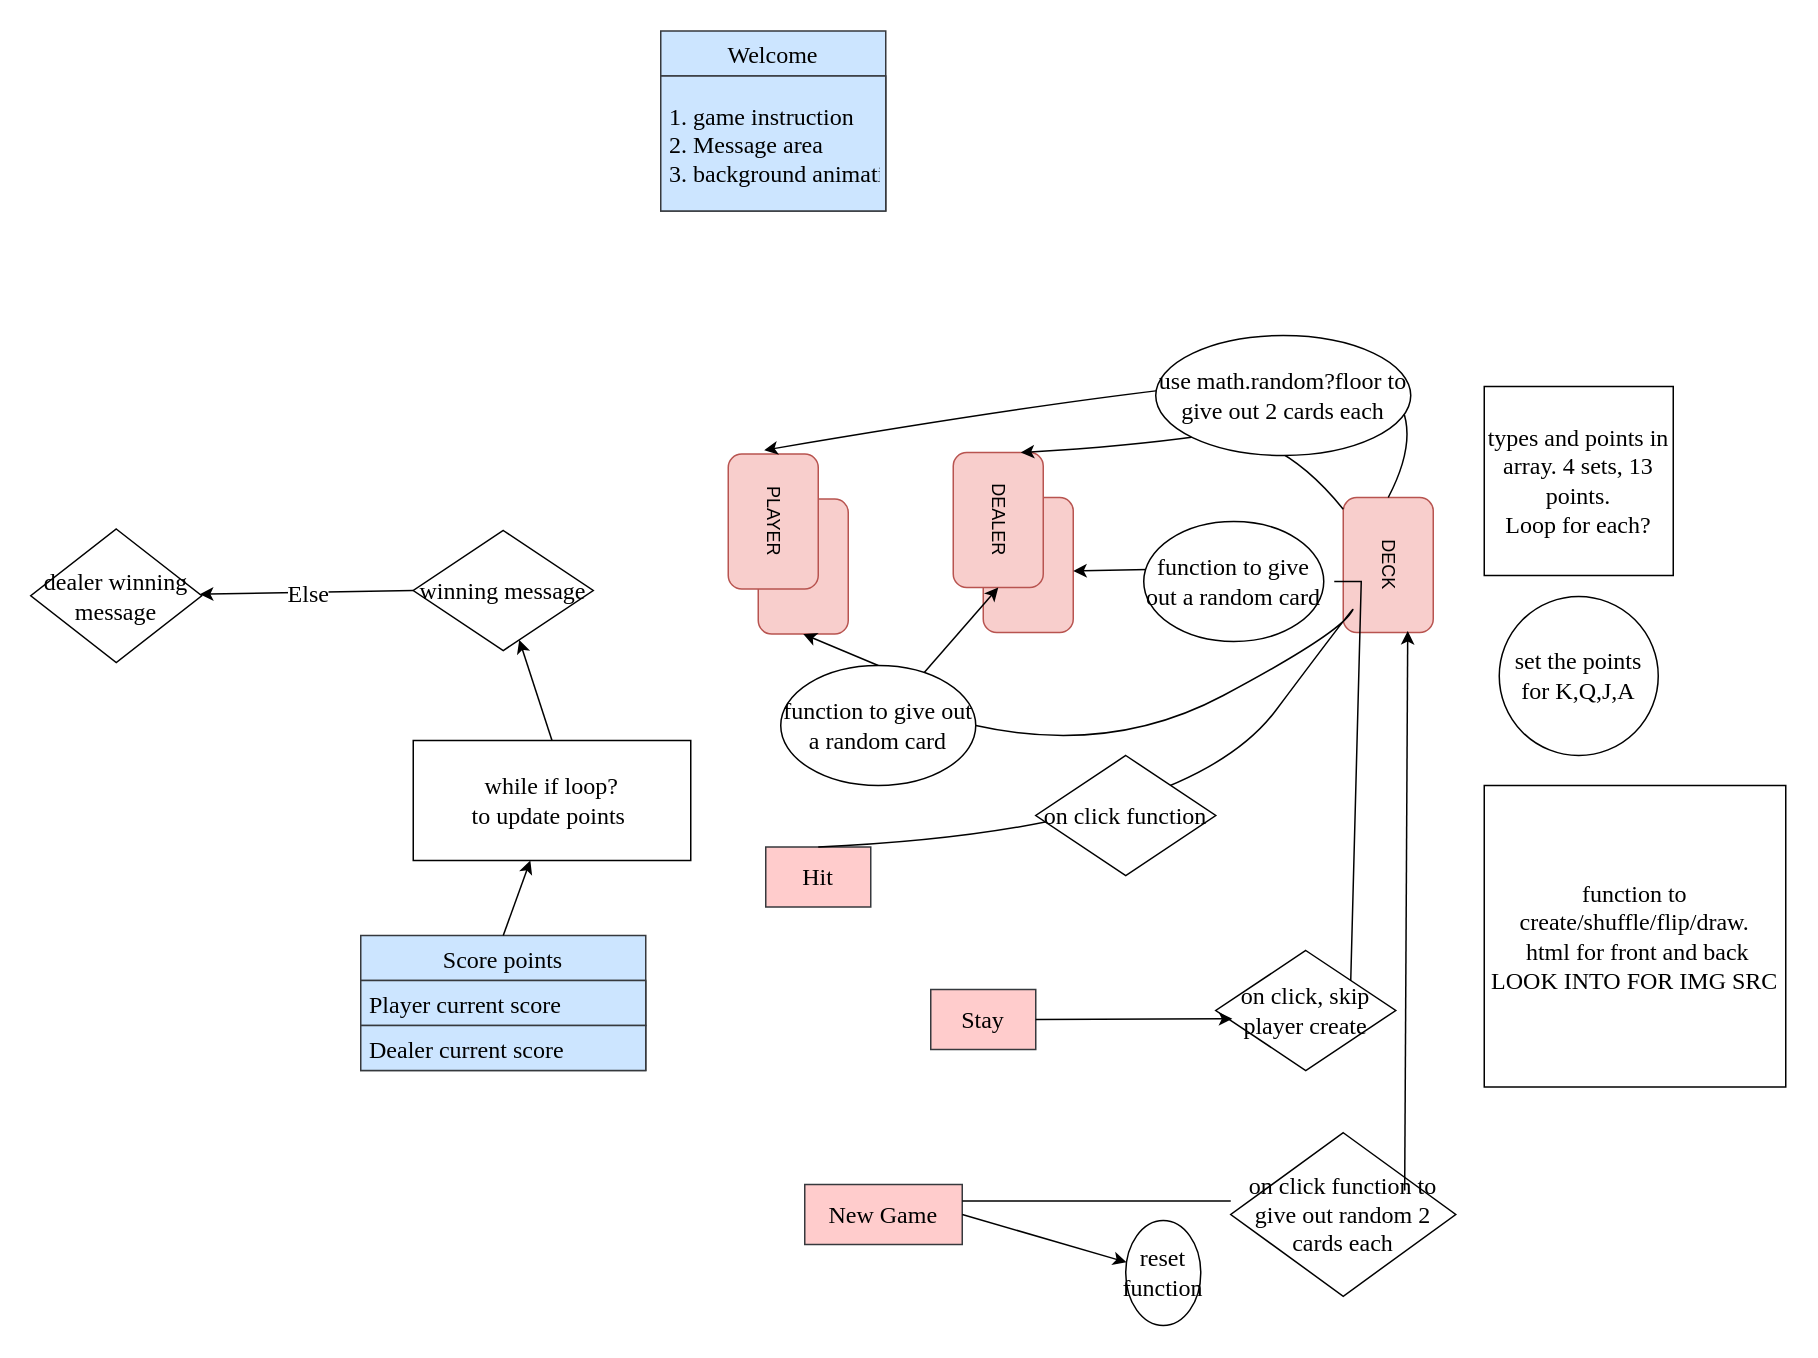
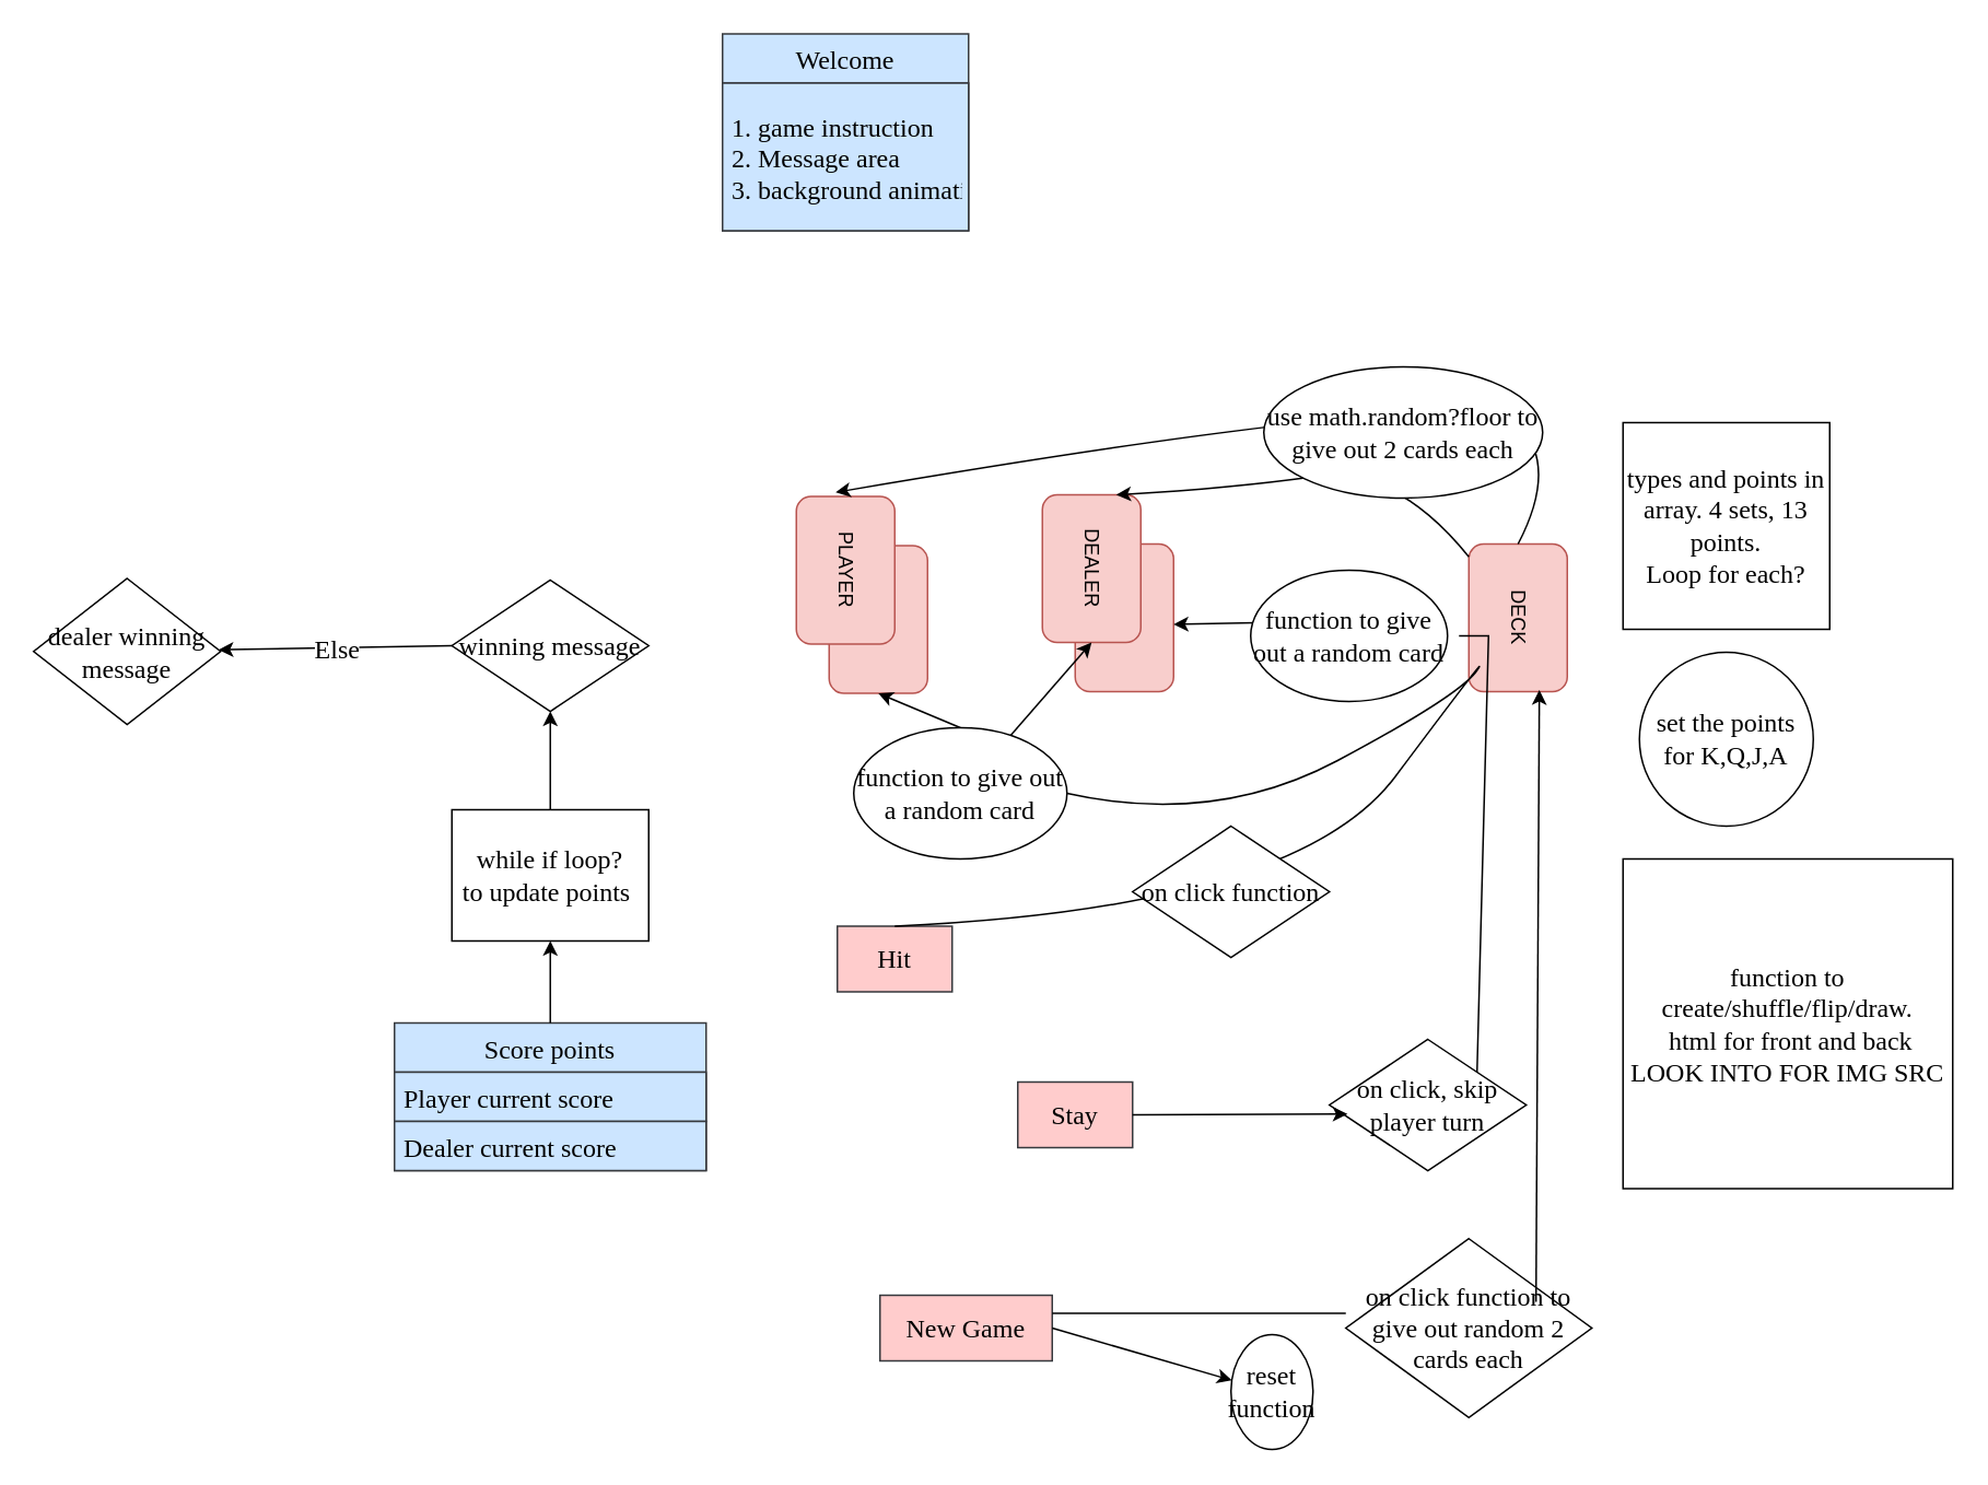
  <mxCell id="0" />
  <mxCell id="1" parent="0" />
  <mxCell id="2" value="" style="rounded=1;whiteSpace=wrap;html=1;rotation=90;fillColor=#f8cecc;strokeColor=#b85450;" parent="1" vertex="1"><mxGeometry x="490" y="347" width="90" height="60" as="geometry" /></mxCell>
  <mxCell id="3" value="PLAYER" style="rounded=1;whiteSpace=wrap;html=1;rotation=90;fillColor=#f8cecc;strokeColor=#b85450;" parent="1" vertex="1"><mxGeometry x="470" y="317" width="90" height="60" as="geometry" /></mxCell>
  <mxCell id="4" value="" style="rounded=1;whiteSpace=wrap;html=1;rotation=90;fillColor=#f8cecc;strokeColor=#b85450;" parent="1" vertex="1"><mxGeometry x="640" y="346" width="90" height="60" as="geometry" /></mxCell>
  <mxCell id="5" value="DEALER" style="rounded=1;whiteSpace=wrap;html=1;rotation=90;fillColor=#f8cecc;strokeColor=#b85450;" parent="1" vertex="1"><mxGeometry x="620" y="316" width="90" height="60" as="geometry" /></mxCell>
  <mxCell id="6" value="DECK" style="rounded=1;whiteSpace=wrap;html=1;rotation=90;fillColor=#f8cecc;strokeColor=#b85450;" parent="1" vertex="1"><mxGeometry x="880" y="346" width="90" height="60" as="geometry" /></mxCell>
  <mxCell id="7" value="Hit" style="rounded=0;whiteSpace=wrap;html=1;fontFamily=Comic Sans MS;fontSize=16;fillColor=#ffcccc;strokeColor=#36393d;" parent="1" vertex="1"><mxGeometry x="510" y="564" width="70" height="40" as="geometry" /></mxCell>
  <mxCell id="8" value="Stay" style="rounded=0;whiteSpace=wrap;html=1;fontFamily=Comic Sans MS;fontSize=16;fillColor=#ffcccc;strokeColor=#36393d;" parent="1" vertex="1"><mxGeometry x="620" y="659" width="70" height="40" as="geometry" /></mxCell>
  <mxCell id="9" value="New Game" style="rounded=0;whiteSpace=wrap;html=1;fontFamily=Comic Sans MS;fontSize=16;fillColor=#ffcccc;strokeColor=#36393d;" parent="1" vertex="1"><mxGeometry x="536" y="789" width="105" height="40" as="geometry" /></mxCell>
  <mxCell id="10" value="types and points in array. 4 sets, 13 points.&lt;br&gt;Loop for each?" style="whiteSpace=wrap;html=1;aspect=fixed;fontFamily=Comic Sans MS;fontSize=16;" parent="1" vertex="1"><mxGeometry x="989" y="257" width="126" height="126" as="geometry" /></mxCell>
  <mxCell id="11" value="on click function to give out random 2 cards each" style="rhombus;whiteSpace=wrap;html=1;fontFamily=Comic Sans MS;fontSize=16;fontColor=default;align=center;strokeColor=default;fillColor=default;" parent="1" vertex="1"><mxGeometry x="820" y="754.5" width="150" height="109" as="geometry" /></mxCell>
  <mxCell id="12" value="" style="endArrow=none;html=1;rounded=0;fontFamily=Comic Sans MS;fontSize=16;exitX=1;exitY=0.5;exitDx=0;exitDy=0;" parent="1" edge="1"><mxGeometry width="50" height="50" relative="1" as="geometry"><mxPoint x="641" y="800" as="sourcePoint" /><mxPoint x="820" y="800" as="targetPoint" /><Array as="points" /></mxGeometry></mxCell>
  <mxCell id="13" value="" style="endArrow=classic;html=1;rounded=0;fontFamily=Comic Sans MS;fontSize=16;entryX=0.989;entryY=0.617;entryDx=0;entryDy=0;entryPerimeter=0;exitX=0.773;exitY=0.353;exitDx=0;exitDy=0;exitPerimeter=0;" parent="1" source="11" edge="1"><mxGeometry width="50" height="50" relative="1" as="geometry"><mxPoint x="937.95" y="755.372" as="sourcePoint" /><mxPoint x="937.98" y="420.01" as="targetPoint" /></mxGeometry></mxCell>
  <mxCell id="14" value="" style="curved=1;endArrow=classic;html=1;rounded=0;fontFamily=Comic Sans MS;fontSize=16;exitX=0;exitY=0.5;exitDx=0;exitDy=0;entryX=-0.028;entryY=0.6;entryDx=0;entryDy=0;entryPerimeter=0;" parent="1" source="6" target="3" edge="1"><mxGeometry width="50" height="50" relative="1" as="geometry"><mxPoint x="900" y="283" as="sourcePoint" /><mxPoint x="950" y="233" as="targetPoint" /><Array as="points"><mxPoint x="950" y="283" /><mxPoint x="900" y="233" /></Array></mxGeometry></mxCell>
  <mxCell id="15" value="" style="curved=1;endArrow=classic;html=1;rounded=0;fontFamily=Comic Sans MS;fontSize=16;entryX=0;entryY=0.25;entryDx=0;entryDy=0;" parent="1" source="6" target="5" edge="1"><mxGeometry width="50" height="50" relative="1" as="geometry"><mxPoint x="930" y="333" as="sourcePoint" /><mxPoint x="800" y="297" as="targetPoint" /><Array as="points"><mxPoint x="850" y="283" /><mxPoint x="750" y="297" /></Array></mxGeometry></mxCell>
- <mxCell id="16" value="on click, skip player create" style="rhombus;whiteSpace=wrap;html=1;fontFamily=Comic Sans MS;fontSize=16;fontColor=default;align=center;strokeColor=default;fillColor=default;" parent="1" vertex="1"><mxGeometry x="810" y="633" width="120" height="80" as="geometry" /></mxCell>
+ <mxCell id="16" value="on click, skip player turn" style="rhombus;whiteSpace=wrap;html=1;fontFamily=Comic Sans MS;fontSize=16;fontColor=default;align=center;strokeColor=default;fillColor=default;" parent="1" vertex="1"><mxGeometry x="810" y="633" width="120" height="80" as="geometry" /></mxCell>
  <mxCell id="17" value="use math.random?floor to give out 2 cards each" style="ellipse;whiteSpace=wrap;html=1;fontFamily=Comic Sans MS;fontSize=16;" parent="1" vertex="1"><mxGeometry x="770" y="223" width="170" height="80" as="geometry" /></mxCell>
  <mxCell id="18" value="" style="endArrow=classic;html=1;rounded=0;fontFamily=Comic Sans MS;fontSize=16;exitX=1;exitY=0.5;exitDx=0;exitDy=0;entryX=0.092;entryY=0.569;entryDx=0;entryDy=0;entryPerimeter=0;" parent="1" source="8" target="16" edge="1"><mxGeometry width="50" height="50" relative="1" as="geometry"><mxPoint x="690" y="683" as="sourcePoint" /><mxPoint x="760" y="679" as="targetPoint" /></mxGeometry></mxCell>
  <mxCell id="19" value="" style="endArrow=classic;html=1;rounded=0;fontFamily=Comic Sans MS;fontSize=16;entryX=0.5;entryY=0;entryDx=0;entryDy=0;startArrow=none;exitX=0.025;exitY=0.4;exitDx=0;exitDy=0;exitPerimeter=0;" parent="1" source="20" edge="1"><mxGeometry width="50" height="50" relative="1" as="geometry"><mxPoint x="867.6" y="371" as="sourcePoint" /><mxPoint x="715" y="380" as="targetPoint" /><Array as="points" /></mxGeometry></mxCell>
  <mxCell id="20" value="function to give out a random card" style="ellipse;whiteSpace=wrap;html=1;fontFamily=Comic Sans MS;fontSize=16;" parent="1" vertex="1"><mxGeometry x="762" y="347" width="120" height="80" as="geometry" /></mxCell>
  <mxCell id="21" value="" style="endArrow=none;html=1;rounded=0;fontFamily=Comic Sans MS;fontSize=16;exitX=0.75;exitY=0.25;exitDx=0;exitDy=0;exitPerimeter=0;" parent="1" source="16" edge="1"><mxGeometry width="50" height="50" relative="1" as="geometry"><mxPoint x="908.6" y="653" as="sourcePoint" /><mxPoint x="889" y="387" as="targetPoint" /><Array as="points"><mxPoint x="907" y="387" /></Array></mxGeometry></mxCell>
  <mxCell id="22" value="" style="curved=1;endArrow=classic;html=1;rounded=0;fontFamily=Comic Sans MS;fontSize=16;exitX=0.5;exitY=0;exitDx=0;exitDy=0;entryX=1;entryY=0.5;entryDx=0;entryDy=0;startArrow=none;" parent="1" source="23" target="2" edge="1"><mxGeometry width="50" height="50" relative="1" as="geometry"><mxPoint x="740" y="553" as="sourcePoint" /><mxPoint x="790" y="503" as="targetPoint" /><Array as="points" /></mxGeometry></mxCell>
  <mxCell id="23" value="function to give out a random card" style="ellipse;whiteSpace=wrap;html=1;fontFamily=Comic Sans MS;fontSize=16;" parent="1" vertex="1"><mxGeometry x="520" y="443" width="130" height="80" as="geometry" /></mxCell>
  <mxCell id="24" value="" style="curved=1;endArrow=none;html=1;rounded=0;fontFamily=Comic Sans MS;fontSize=16;exitX=0.5;exitY=0;exitDx=0;exitDy=0;entryX=1;entryY=0.5;entryDx=0;entryDy=0;" parent="1" source="7" target="23" edge="1"><mxGeometry width="50" height="50" relative="1" as="geometry"><mxPoint x="545" y="659" as="sourcePoint" /><mxPoint x="535" y="422" as="targetPoint" /><Array as="points"><mxPoint x="790" y="553" /><mxPoint x="910" y="393" /><mxPoint x="890" y="423" /><mxPoint x="740" y="503" /></Array></mxGeometry></mxCell>
  <mxCell id="25" value="on click function" style="rhombus;whiteSpace=wrap;html=1;fontFamily=Comic Sans MS;fontSize=16;fontColor=default;align=center;strokeColor=default;fillColor=default;" parent="1" vertex="1"><mxGeometry x="690" y="503" width="120" height="80" as="geometry" /></mxCell>
  <mxCell id="26" value="Welcome" style="swimlane;fontStyle=0;childLayout=stackLayout;horizontal=1;startSize=30;horizontalStack=0;resizeParent=1;resizeParentMax=0;resizeLast=0;collapsible=1;marginBottom=0;fontFamily=Comic Sans MS;fontSize=16;fillColor=#cce5ff;strokeColor=#36393d;" parent="1" vertex="1"><mxGeometry x="440" y="20" width="150" height="120" as="geometry" /></mxCell>
  <mxCell id="27" value="1. game instruction&#10;2. Message area&#10;3. background animation" style="text;strokeColor=#36393d;fillColor=#cce5ff;align=left;verticalAlign=middle;spacingLeft=4;spacingRight=4;overflow=hidden;points=[[0,0.5],[1,0.5]];portConstraint=eastwest;rotatable=0;fontFamily=Comic Sans MS;fontSize=16;" parent="26" vertex="1"><mxGeometry y="30" width="150" height="90" as="geometry" /></mxCell>
- <mxCell id="28" value="while if loop?&lt;br&gt;to update points&amp;nbsp;" style="whiteSpace=wrap;html=1;aspect=fixed;fontFamily=Comic Sans MS;fontSize=16;fontColor=default;align=center;strokeColor=default;fillColor=default;" parent="1" vertex="1"><mxGeometry x="275" y="493" width="185" height="80" as="geometry" /></mxCell>
+ <mxCell id="28" value="while if loop?&lt;br&gt;to update points&amp;nbsp;" style="whiteSpace=wrap;html=1;aspect=fixed;fontFamily=Comic Sans MS;fontSize=16;fontColor=default;align=center;strokeColor=default;fillColor=default;" parent="1" vertex="1"><mxGeometry x="275" y="493" width="120" height="80" as="geometry" /></mxCell>
  <mxCell id="29" value="winning message" style="rhombus;whiteSpace=wrap;html=1;fontFamily=Comic Sans MS;fontSize=16;fontColor=default;align=center;strokeColor=default;fillColor=default;" parent="1" vertex="1"><mxGeometry x="275" y="353" width="120" height="80" as="geometry" /></mxCell>
  <mxCell id="30" value="dealer winning message" style="rhombus;whiteSpace=wrap;html=1;fontFamily=Comic Sans MS;fontSize=16;fontColor=default;align=center;strokeColor=default;fillColor=default;" parent="1" vertex="1"><mxGeometry x="20" y="352" width="114" height="89" as="geometry" /></mxCell>
  <mxCell id="31" value="" style="endArrow=classic;html=1;rounded=0;fontFamily=Comic Sans MS;fontSize=16;exitX=0;exitY=0.5;exitDx=0;exitDy=0;" parent="1" source="29" target="30" edge="1"><mxGeometry relative="1" as="geometry"><mxPoint x="200" y="203" as="sourcePoint" /><mxPoint y="203" as="targetPoint" x="300" /></mxGeometry></mxCell>
  <mxCell id="32" value="Else" style="edgeLabel;resizable=0;html=1;align=center;verticalAlign=middle;fontFamily=Comic Sans MS;fontSize=16;" parent="31" connectable="0" vertex="1"><mxGeometry relative="1" as="geometry" /></mxCell>
  <mxCell id="33" value="Score points" style="swimlane;fontStyle=0;childLayout=stackLayout;horizontal=1;startSize=30;horizontalStack=0;resizeParent=1;resizeParentMax=0;resizeLast=0;collapsible=1;marginBottom=0;fontFamily=Comic Sans MS;fontSize=16;fillColor=#cce5ff;strokeColor=#36393d;" parent="1" vertex="1"><mxGeometry x="240" y="623" width="190" height="90" as="geometry" /></mxCell>
  <mxCell id="34" value="Player current score" style="text;strokeColor=#36393d;fillColor=#cce5ff;align=left;verticalAlign=middle;spacingLeft=4;spacingRight=4;overflow=hidden;points=[[0,0.5],[1,0.5]];portConstraint=eastwest;rotatable=0;fontFamily=Comic Sans MS;fontSize=16;" parent="33" vertex="1"><mxGeometry y="30" width="190" height="30" as="geometry" /></mxCell>
  <mxCell id="35" value="Dealer current score" style="text;strokeColor=#36393d;fillColor=#cce5ff;align=left;verticalAlign=middle;spacingLeft=4;spacingRight=4;overflow=hidden;points=[[0,0.5],[1,0.5]];portConstraint=eastwest;rotatable=0;fontFamily=Comic Sans MS;fontSize=16;" parent="33" vertex="1"><mxGeometry y="60" width="190" height="30" as="geometry" /></mxCell>
  <mxCell id="36" value="" style="endArrow=classic;html=1;rounded=0;fontFamily=Comic Sans MS;fontSize=16;entryX=1;entryY=0.5;entryDx=0;entryDy=0;" parent="1" source="23" target="5" edge="1"><mxGeometry width="50" height="50" relative="1" as="geometry"><mxPoint x="625" y="453" as="sourcePoint" /><mxPoint x="675" y="403" as="targetPoint" /></mxGeometry></mxCell>
  <mxCell id="37" value="" style="endArrow=classic;html=1;rounded=0;fontFamily=Comic Sans MS;fontSize=16;exitX=1;exitY=0.5;exitDx=0;exitDy=0;" parent="1" source="9" target="38" edge="1"><mxGeometry width="50" height="50" relative="1" as="geometry"><mxPoint x="641" y="853" as="sourcePoint" /><mxPoint x="691" y="803" as="targetPoint" /></mxGeometry></mxCell>
  <mxCell id="38" value="reset function" style="ellipse;whiteSpace=wrap;html=1;fontFamily=Comic Sans MS;fontSize=16;" parent="1" vertex="1"><mxGeometry x="750" y="813" width="50" height="70" as="geometry" /></mxCell>
  <mxCell id="39" value="set the points for K,Q,J,A" style="ellipse;whiteSpace=wrap;html=1;aspect=fixed;fontFamily=Comic Sans MS;fontSize=16;" parent="1" vertex="1"><mxGeometry x="999" y="397" width="106" height="106" as="geometry" /></mxCell>
  <mxCell id="40" value="function to create/shuffle/flip/draw.&lt;br&gt;&amp;nbsp;html for front and back&lt;br&gt;LOOK INTO FOR IMG SRC" style="whiteSpace=wrap;html=1;aspect=fixed;fontFamily=Comic Sans MS;fontSize=16;" parent="1" vertex="1"><mxGeometry x="989" y="523" width="201" height="201" as="geometry" /></mxCell>
  <mxCell id="41" value="" style="endArrow=classic;html=1;rounded=0;fontFamily=Comic Sans MS;fontSize=16;exitX=0.5;exitY=0;exitDx=0;exitDy=0;" parent="1" source="33" target="28" edge="1"><mxGeometry width="50" height="50" relative="1" as="geometry"><mxPoint x="270" y="608.5" as="sourcePoint" /><mxPoint x="320" y="558.5" as="targetPoint" /></mxGeometry></mxCell>
  <mxCell id="42" value="" style="endArrow=classic;html=1;rounded=0;fontFamily=Comic Sans MS;fontSize=16;exitX=0.5;exitY=0;exitDx=0;exitDy=0;" parent="1" source="28" target="29" edge="1"><mxGeometry width="50" height="50" relative="1" as="geometry"><mxPoint x="330" y="483" as="sourcePoint" /><mxPoint x="380" y="433" as="targetPoint" /></mxGeometry></mxCell>
